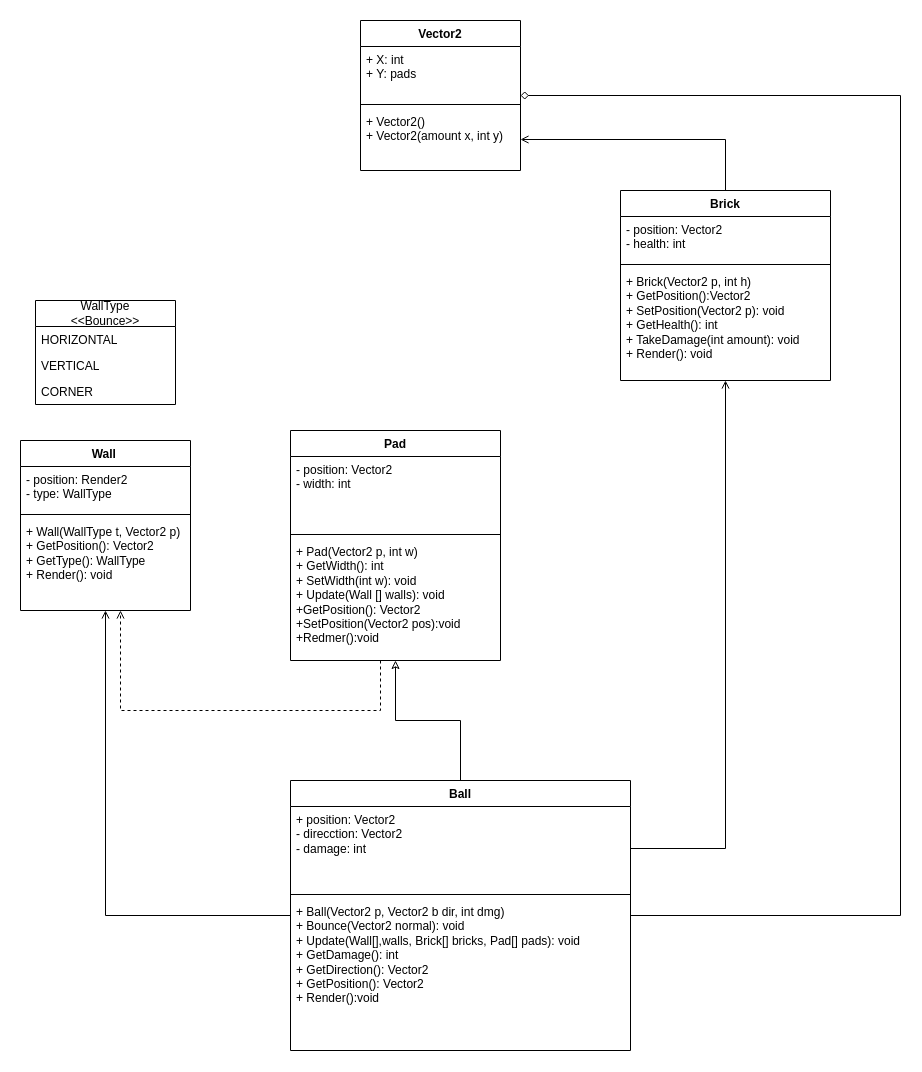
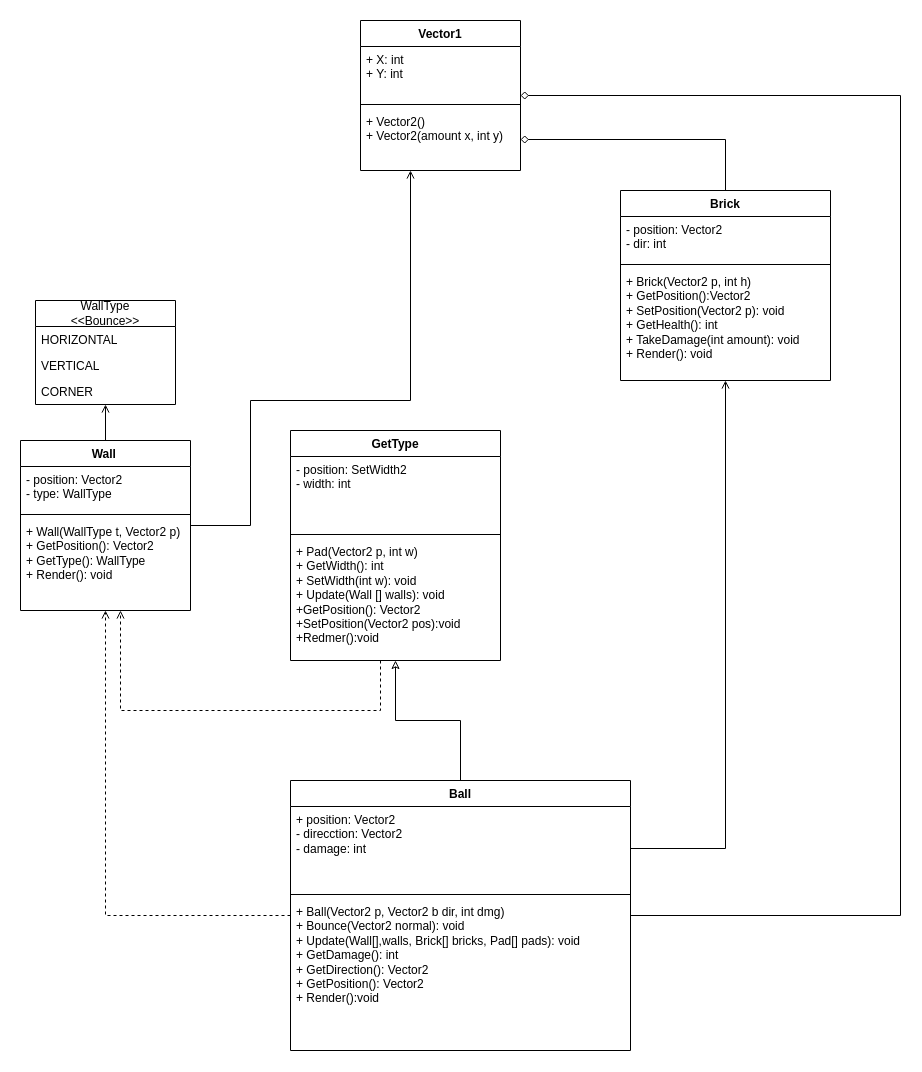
  <mxCell id="0" />
  <mxCell id="1" parent="0" />
+ <mxCell id="2" style="edgeStyle=orthogonalEdgeStyle;rounded=0;orthogonalLoop=1;jettySize=auto;html=1;endArrow=open;endFill=0;" edge="1" parent="1" source="4" target="8"><mxGeometry relative="1" as="geometry" /></mxCell>
+ <mxCell id="3" style="edgeStyle=orthogonalEdgeStyle;rounded=0;orthogonalLoop=1;jettySize=auto;html=1;endArrow=open;endFill=0;" edge="1" parent="1" source="4" target="15"><mxGeometry relative="1" as="geometry"><Array as="points"><mxPoint x="250" y="525" /><mxPoint x="250" y="400" /><mxPoint x="410" y="400" /></Array></mxGeometry></mxCell>
  <mxCell id="4" value="Wall&lt;span style=&quot;white-space: pre;&quot;&gt;&#09;&lt;/span&gt;" style="swimlane;fontStyle=1;align=center;verticalAlign=top;childLayout=stackLayout;horizontal=1;startSize=26;horizontalStack=0;resizeParent=1;resizeParentMax=0;resizeLast=0;collapsible=1;marginBottom=0;whiteSpace=wrap;html=1;" vertex="1" parent="1"><mxGeometry x="20" y="440" width="170" height="170" as="geometry" /></mxCell>
- <mxCell id="5" value="- position: Render2&lt;br&gt;- type: WallType" style="text;strokeColor=none;fillColor=none;align=left;verticalAlign=top;spacingLeft=4;spacingRight=4;overflow=hidden;rotatable=0;points=[[0,0.5],[1,0.5]];portConstraint=eastwest;whiteSpace=wrap;html=1;" vertex="1" parent="4"><mxGeometry y="26" width="170" height="44" as="geometry" /></mxCell>
+ <mxCell id="5" value="- position: Vector2&lt;br&gt;- type: WallType" style="text;strokeColor=none;fillColor=none;align=left;verticalAlign=top;spacingLeft=4;spacingRight=4;overflow=hidden;rotatable=0;points=[[0,0.5],[1,0.5]];portConstraint=eastwest;whiteSpace=wrap;html=1;" vertex="1" parent="4"><mxGeometry y="26" width="170" height="44" as="geometry" /></mxCell>
  <mxCell id="6" value="" style="line;strokeWidth=1;fillColor=none;align=left;verticalAlign=middle;spacingTop=-1;spacingLeft=3;spacingRight=3;rotatable=0;labelPosition=right;points=[];portConstraint=eastwest;strokeColor=inherit;" vertex="1" parent="4"><mxGeometry y="70" width="170" height="8" as="geometry" /></mxCell>
  <mxCell id="7" value="+ Wall(WallType t, Vector2 p)&lt;br&gt;+ GetPosition(): Vector2&lt;br&gt;+ GetType(): WallType&lt;br&gt;+ Render(): void&amp;nbsp;" style="text;strokeColor=none;fillColor=none;align=left;verticalAlign=top;spacingLeft=4;spacingRight=4;overflow=hidden;rotatable=0;points=[[0,0.5],[1,0.5]];portConstraint=eastwest;whiteSpace=wrap;html=1;" vertex="1" parent="4"><mxGeometry y="78" width="170" height="92" as="geometry" /></mxCell>
  <mxCell id="8" value="WallType&lt;br&gt;&amp;lt;&amp;lt;Bounce&amp;gt;&amp;gt;" style="swimlane;fontStyle=0;childLayout=stackLayout;horizontal=1;startSize=26;fillColor=none;horizontalStack=0;resizeParent=1;resizeParentMax=0;resizeLast=0;collapsible=1;marginBottom=0;whiteSpace=wrap;html=1;" vertex="1" parent="1"><mxGeometry x="35" y="300" width="140" height="104" as="geometry" /></mxCell>
  <mxCell id="9" value="HORIZONTAL" style="text;strokeColor=none;fillColor=none;align=left;verticalAlign=top;spacingLeft=4;spacingRight=4;overflow=hidden;rotatable=0;points=[[0,0.5],[1,0.5]];portConstraint=eastwest;whiteSpace=wrap;html=1;" vertex="1" parent="8"><mxGeometry y="26" width="140" height="26" as="geometry" /></mxCell>
  <mxCell id="10" value="VERTICAL" style="text;strokeColor=none;fillColor=none;align=left;verticalAlign=top;spacingLeft=4;spacingRight=4;overflow=hidden;rotatable=0;points=[[0,0.5],[1,0.5]];portConstraint=eastwest;whiteSpace=wrap;html=1;" vertex="1" parent="8"><mxGeometry y="52" width="140" height="26" as="geometry" /></mxCell>
  <mxCell id="11" value="CORNER" style="text;strokeColor=none;fillColor=none;align=left;verticalAlign=top;spacingLeft=4;spacingRight=4;overflow=hidden;rotatable=0;points=[[0,0.5],[1,0.5]];portConstraint=eastwest;whiteSpace=wrap;html=1;" vertex="1" parent="8"><mxGeometry y="78" width="140" height="26" as="geometry" /></mxCell>
- <mxCell id="12" value="Vector2" style="swimlane;fontStyle=1;align=center;verticalAlign=top;childLayout=stackLayout;horizontal=1;startSize=26;horizontalStack=0;resizeParent=1;resizeParentMax=0;resizeLast=0;collapsible=1;marginBottom=0;whiteSpace=wrap;html=1;" vertex="1" parent="1"><mxGeometry x="360" y="20" width="160" height="150" as="geometry" /></mxCell>
- <mxCell id="13" value="+ X: int&lt;br&gt;+ Y: pads" style="text;strokeColor=none;fillColor=none;align=left;verticalAlign=top;spacingLeft=4;spacingRight=4;overflow=hidden;rotatable=0;points=[[0,0.5],[1,0.5]];portConstraint=eastwest;whiteSpace=wrap;html=1;" vertex="1" parent="12"><mxGeometry y="26" width="160" height="54" as="geometry" /></mxCell>
+ <mxCell id="12" value="Vector1" style="swimlane;fontStyle=1;align=center;verticalAlign=top;childLayout=stackLayout;horizontal=1;startSize=26;horizontalStack=0;resizeParent=1;resizeParentMax=0;resizeLast=0;collapsible=1;marginBottom=0;whiteSpace=wrap;html=1;" vertex="1" parent="1"><mxGeometry x="360" y="20" width="160" height="150" as="geometry" /></mxCell>
+ <mxCell id="13" value="+ X: int&lt;br&gt;+ Y: int" style="text;strokeColor=none;fillColor=none;align=left;verticalAlign=top;spacingLeft=4;spacingRight=4;overflow=hidden;rotatable=0;points=[[0,0.5],[1,0.5]];portConstraint=eastwest;whiteSpace=wrap;html=1;" vertex="1" parent="12"><mxGeometry y="26" width="160" height="54" as="geometry" /></mxCell>
  <mxCell id="14" value="" style="line;strokeWidth=1;fillColor=none;align=left;verticalAlign=middle;spacingTop=-1;spacingLeft=3;spacingRight=3;rotatable=0;labelPosition=right;points=[];portConstraint=eastwest;strokeColor=inherit;" vertex="1" parent="12"><mxGeometry y="80" width="160" height="8" as="geometry" /></mxCell>
  <mxCell id="15" value="+ Vector2()&lt;br&gt;+ Vector2(amount x, int y)" style="text;strokeColor=none;fillColor=none;align=left;verticalAlign=top;spacingLeft=4;spacingRight=4;overflow=hidden;rotatable=0;points=[[0,0.5],[1,0.5]];portConstraint=eastwest;whiteSpace=wrap;html=1;" vertex="1" parent="12"><mxGeometry y="88" width="160" height="62" as="geometry" /></mxCell>
- <mxCell id="16" style="edgeStyle=orthogonalEdgeStyle;rounded=0;orthogonalLoop=1;jettySize=auto;html=1;endArrow=open;endFill=0;" edge="1" parent="1" source="17" target="15"><mxGeometry relative="1" as="geometry" /></mxCell>
+ <mxCell id="16" style="edgeStyle=orthogonalEdgeStyle;rounded=0;orthogonalLoop=1;jettySize=auto;html=1;endArrow=diamond;endFill=0;" edge="1" parent="1" source="17" target="15"><mxGeometry relative="1" as="geometry" /></mxCell>
  <mxCell id="17" value="Brick" style="swimlane;fontStyle=1;align=center;verticalAlign=top;childLayout=stackLayout;horizontal=1;startSize=26;horizontalStack=0;resizeParent=1;resizeParentMax=0;resizeLast=0;collapsible=1;marginBottom=0;whiteSpace=wrap;html=1;" vertex="1" parent="1"><mxGeometry x="620" y="190" width="210" height="190" as="geometry" /></mxCell>
- <mxCell id="18" value="- position: Vector2&lt;br&gt;- health: int&amp;nbsp;" style="text;strokeColor=none;fillColor=none;align=left;verticalAlign=top;spacingLeft=4;spacingRight=4;overflow=hidden;rotatable=0;points=[[0,0.5],[1,0.5]];portConstraint=eastwest;whiteSpace=wrap;html=1;" vertex="1" parent="17"><mxGeometry y="26" width="210" height="44" as="geometry" /></mxCell>
+ <mxCell id="18" value="- position: Vector2&lt;br&gt;- dir: int&amp;nbsp;" style="text;strokeColor=none;fillColor=none;align=left;verticalAlign=top;spacingLeft=4;spacingRight=4;overflow=hidden;rotatable=0;points=[[0,0.5],[1,0.5]];portConstraint=eastwest;whiteSpace=wrap;html=1;" vertex="1" parent="17"><mxGeometry y="26" width="210" height="44" as="geometry" /></mxCell>
  <mxCell id="19" value="" style="line;strokeWidth=1;fillColor=none;align=left;verticalAlign=middle;spacingTop=-1;spacingLeft=3;spacingRight=3;rotatable=0;labelPosition=right;points=[];portConstraint=eastwest;strokeColor=inherit;" vertex="1" parent="17"><mxGeometry y="70" width="210" height="8" as="geometry" /></mxCell>
  <mxCell id="20" value="+ Brick(Vector2 p, int h)&lt;br&gt;+ GetPosition():Vector2&lt;br&gt;+ SetPosition(Vector2 p): void&lt;br&gt;+ GetHealth(): int&lt;br&gt;+ TakeDamage(int amount): void&amp;nbsp;&lt;br&gt;+ Render(): void&amp;nbsp;" style="text;strokeColor=none;fillColor=none;align=left;verticalAlign=top;spacingLeft=4;spacingRight=4;overflow=hidden;rotatable=0;points=[[0,0.5],[1,0.5]];portConstraint=eastwest;whiteSpace=wrap;html=1;" vertex="1" parent="17"><mxGeometry y="78" width="210" height="112" as="geometry" /></mxCell>
  <mxCell id="21" style="edgeStyle=orthogonalEdgeStyle;rounded=0;orthogonalLoop=1;jettySize=auto;html=1;endArrow=open;endFill=0;dashed=1;" edge="1" parent="1" source="22" target="4"><mxGeometry relative="1" as="geometry"><Array as="points"><mxPoint x="380" y="710" /><mxPoint x="120" y="710" /></Array></mxGeometry></mxCell>
- <mxCell id="22" value="Pad" style="swimlane;fontStyle=1;align=center;verticalAlign=top;childLayout=stackLayout;horizontal=1;startSize=26;horizontalStack=0;resizeParent=1;resizeParentMax=0;resizeLast=0;collapsible=1;marginBottom=0;whiteSpace=wrap;html=1;" vertex="1" parent="1"><mxGeometry x="290" y="430" width="210" height="230" as="geometry" /></mxCell>
- <mxCell id="23" value="- position: Vector2&lt;br&gt;- width: int&amp;nbsp;" style="text;strokeColor=none;fillColor=none;align=left;verticalAlign=top;spacingLeft=4;spacingRight=4;overflow=hidden;rotatable=0;points=[[0,0.5],[1,0.5]];portConstraint=eastwest;whiteSpace=wrap;html=1;" vertex="1" parent="22"><mxGeometry y="26" width="210" height="74" as="geometry" /></mxCell>
+ <mxCell id="22" value="GetType" style="swimlane;fontStyle=1;align=center;verticalAlign=top;childLayout=stackLayout;horizontal=1;startSize=26;horizontalStack=0;resizeParent=1;resizeParentMax=0;resizeLast=0;collapsible=1;marginBottom=0;whiteSpace=wrap;html=1;" vertex="1" parent="1"><mxGeometry x="290" y="430" width="210" height="230" as="geometry" /></mxCell>
+ <mxCell id="23" value="- position: SetWidth2&lt;br&gt;- width: int&amp;nbsp;" style="text;strokeColor=none;fillColor=none;align=left;verticalAlign=top;spacingLeft=4;spacingRight=4;overflow=hidden;rotatable=0;points=[[0,0.5],[1,0.5]];portConstraint=eastwest;whiteSpace=wrap;html=1;" vertex="1" parent="22"><mxGeometry y="26" width="210" height="74" as="geometry" /></mxCell>
  <mxCell id="24" value="" style="line;strokeWidth=1;fillColor=none;align=left;verticalAlign=middle;spacingTop=-1;spacingLeft=3;spacingRight=3;rotatable=0;labelPosition=right;points=[];portConstraint=eastwest;strokeColor=inherit;" vertex="1" parent="22"><mxGeometry y="100" width="210" height="8" as="geometry" /></mxCell>
  <mxCell id="25" value="+ Pad(Vector2 p, int w)&lt;br&gt;+ GetWidth(): int&amp;nbsp;&lt;br&gt;+ SetWidth(int w): void&lt;br&gt;+ Update(Wall [] walls): void&lt;br&gt;+GetPosition(): Vector2&lt;br&gt;+SetPosition(Vector2 pos):void&amp;nbsp;&amp;nbsp;&lt;br&gt;+Redmer():void" style="text;strokeColor=none;fillColor=none;align=left;verticalAlign=top;spacingLeft=4;spacingRight=4;overflow=hidden;rotatable=0;points=[[0,0.5],[1,0.5]];portConstraint=eastwest;whiteSpace=wrap;html=1;" vertex="1" parent="22"><mxGeometry y="108" width="210" height="122" as="geometry" /></mxCell>
- <mxCell id="26" style="edgeStyle=orthogonalEdgeStyle;rounded=0;orthogonalLoop=1;jettySize=auto;html=1;endArrow=open;endFill=0;" edge="1" parent="1" source="29" target="4"><mxGeometry relative="1" as="geometry" /></mxCell>
+ <mxCell id="26" style="edgeStyle=orthogonalEdgeStyle;rounded=0;orthogonalLoop=1;jettySize=auto;html=1;endArrow=open;endFill=0;dashed=1;" edge="1" parent="1" source="29" target="4"><mxGeometry relative="1" as="geometry" /></mxCell>
  <mxCell id="27" style="edgeStyle=orthogonalEdgeStyle;rounded=0;orthogonalLoop=1;jettySize=auto;html=1;endArrow=classic;endFill=0;" edge="1" parent="1" source="29" target="22"><mxGeometry relative="1" as="geometry" /></mxCell>
  <mxCell id="28" style="edgeStyle=orthogonalEdgeStyle;rounded=0;orthogonalLoop=1;jettySize=auto;html=1;endArrow=diamond;endFill=0;" edge="1" parent="1" source="29" target="12"><mxGeometry relative="1" as="geometry"><Array as="points"><mxPoint x="900" y="915" /><mxPoint x="900" y="95" /></Array></mxGeometry></mxCell>
  <mxCell id="29" value="Ball" style="swimlane;fontStyle=1;align=center;verticalAlign=top;childLayout=stackLayout;horizontal=1;startSize=26;horizontalStack=0;resizeParent=1;resizeParentMax=0;resizeLast=0;collapsible=1;marginBottom=0;whiteSpace=wrap;html=1;" vertex="1" parent="1"><mxGeometry x="290" y="780" width="340" height="270" as="geometry" /></mxCell>
  <mxCell id="30" value="+ position: Vector2&lt;br&gt;- direcction: Vector2&lt;br&gt;- damage: int&amp;nbsp;" style="text;strokeColor=none;fillColor=none;align=left;verticalAlign=top;spacingLeft=4;spacingRight=4;overflow=hidden;rotatable=0;points=[[0,0.5],[1,0.5]];portConstraint=eastwest;whiteSpace=wrap;html=1;" vertex="1" parent="29"><mxGeometry y="26" width="340" height="84" as="geometry" /></mxCell>
  <mxCell id="31" value="" style="line;strokeWidth=1;fillColor=none;align=left;verticalAlign=middle;spacingTop=-1;spacingLeft=3;spacingRight=3;rotatable=0;labelPosition=right;points=[];portConstraint=eastwest;strokeColor=inherit;" vertex="1" parent="29"><mxGeometry y="110" width="340" height="8" as="geometry" /></mxCell>
  <mxCell id="32" value="+ Ball(Vector2 p, Vector2 b dir, int dmg)&lt;br&gt;+ Bounce(Vector2 normal): void&amp;nbsp;&lt;br&gt;+ Update(Wall[],walls, Brick[] bricks, Pad[] pads): void&amp;nbsp;&lt;br&gt;+ GetDamage(): int&lt;br&gt;+ GetDirection(): Vector2&lt;br&gt;+ GetPosition(): Vector2&lt;br&gt;+ Render():void" style="text;strokeColor=none;fillColor=none;align=left;verticalAlign=top;spacingLeft=4;spacingRight=4;overflow=hidden;rotatable=0;points=[[0,0.5],[1,0.5]];portConstraint=eastwest;whiteSpace=wrap;html=1;" vertex="1" parent="29"><mxGeometry y="118" width="340" height="152" as="geometry" /></mxCell>
  <mxCell id="33" style="edgeStyle=orthogonalEdgeStyle;rounded=0;orthogonalLoop=1;jettySize=auto;html=1;endArrow=open;endFill=0;" edge="1" parent="1" source="30" target="17"><mxGeometry relative="1" as="geometry" /></mxCell>
